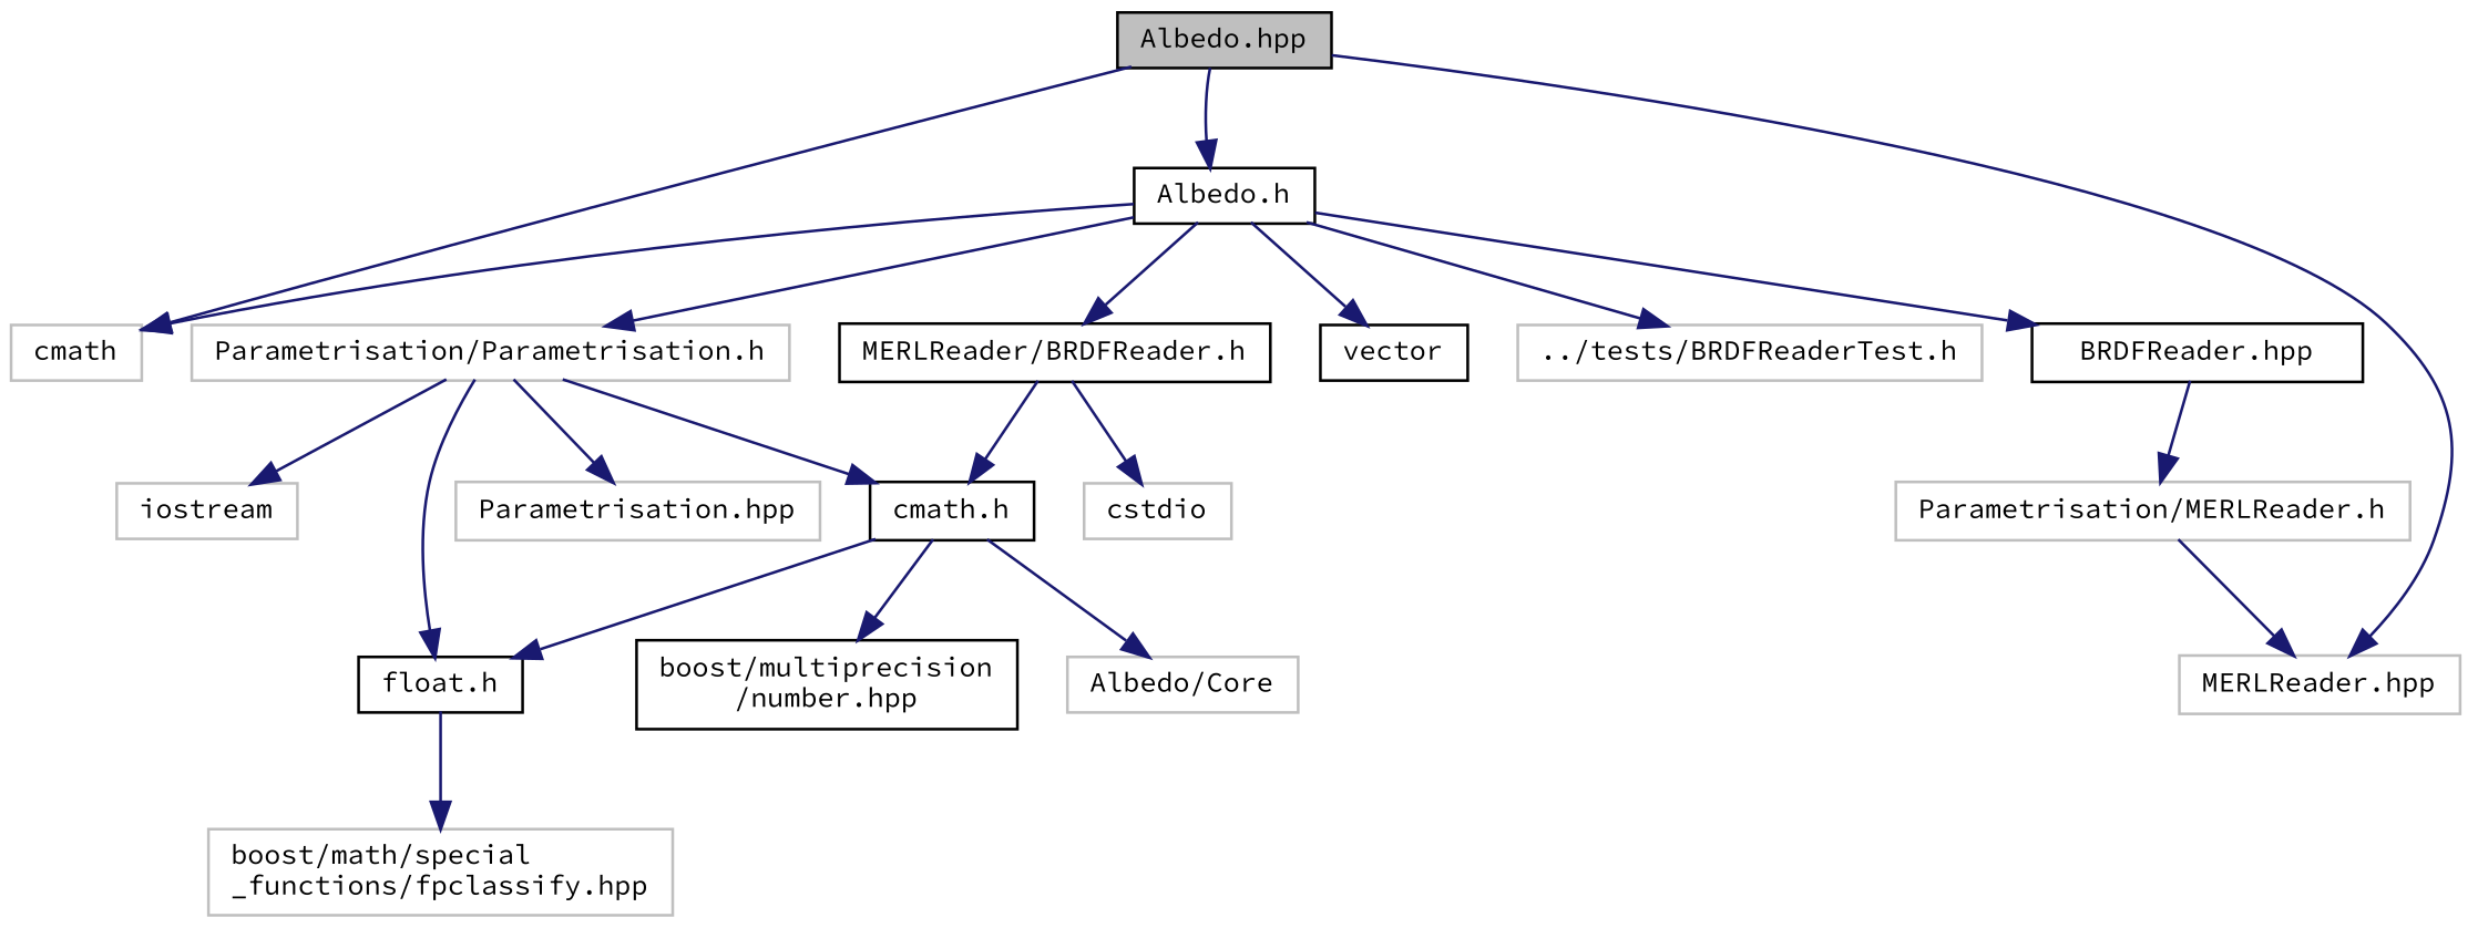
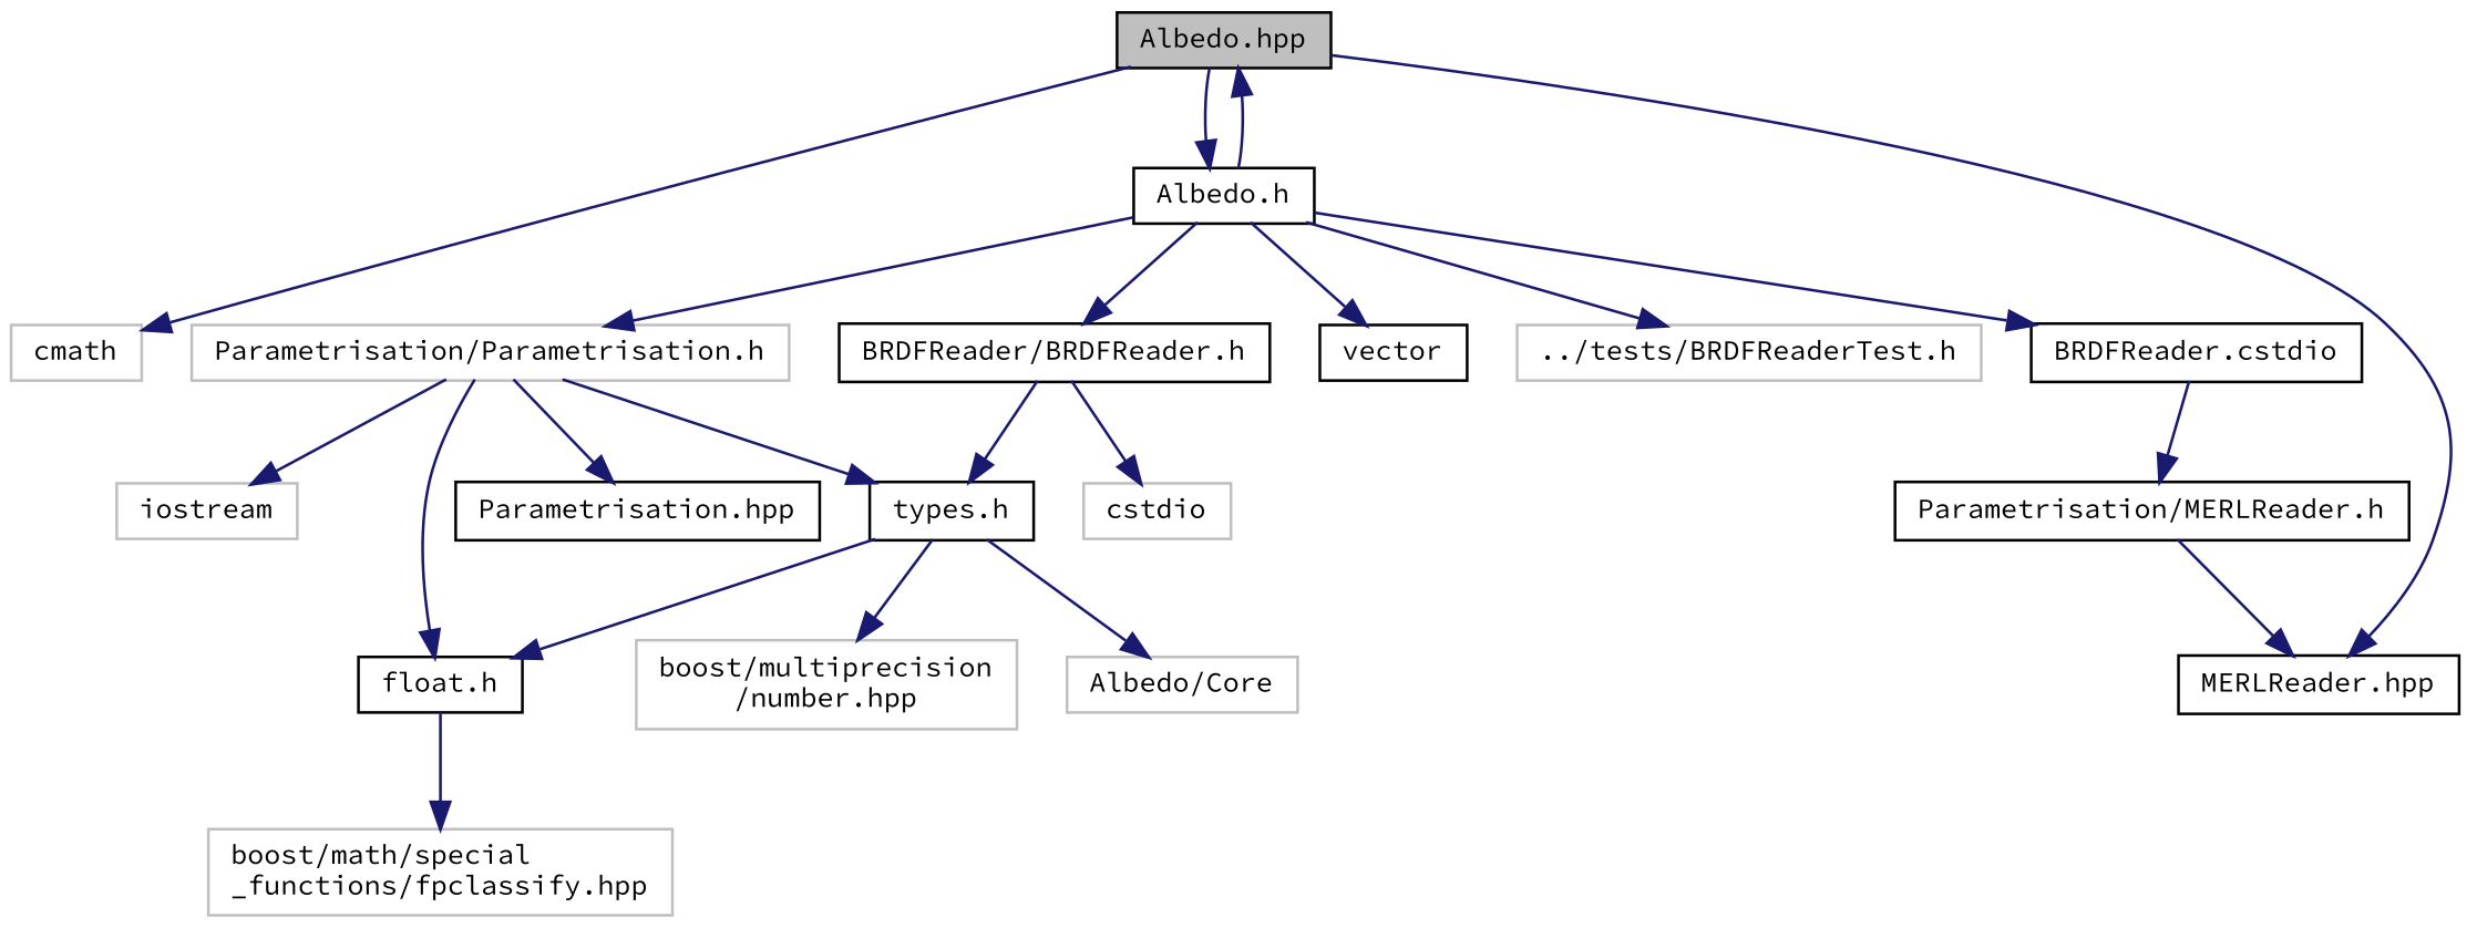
  digraph {
    fontname="Source Code Pro"
    node [color=black fillcolor=white fontname="Source Code Pro" fontsize=10 shape=record style=filled]
    edge [color=midnightblue fontname="Source Code Pro" fontsize=10 labelfontname=FreeSans labelfontsize=10 style=solid]
    n1 [fillcolor=grey75 fontcolor=black height=0.2 label="Albedo.hpp" width=0.4]
    n2 [height=0.2 label="Albedo.h" width=0.4]
    n3 [color=grey75 height=0.2 label=cmath width=0.4]
-   n4 [color=grey75 height=0.2 label="MERLReader.hpp" width=0.4]
+   n4 [height=0.2 label="MERLReader.hpp" width=0.4]
    n5 [color=grey75 height=0.2 label="Parametrisation/Parametrisation.h" width=0.4]
-   n6 [height=0.2 label="MERLReader/BRDFReader.h" width=0.4]
+   n6 [height=0.2 label="BRDFReader/BRDFReader.h" width=0.4]
    n7 [height=0.2 label=vector width=0.4]
    n8 [color=grey75 height=0.2 label="../tests/BRDFReaderTest.h" width=0.4]
-   n9 [height=0.2 label="BRDFReader.hpp" width=0.4]
-   n10 [color=grey75 height=0.2 label="Parametrisation/MERLReader.h" width=0.4]
+   n9 [height=0.2 label="BRDFReader.cstdio" width=0.4]
+   n10 [height=0.2 label="Parametrisation/MERLReader.h" width=0.4]
    n11 [color=grey75 height=0.2 label=iostream width=0.4]
-   n12 [height=0.2 label="cmath.h" width=0.4]
+   n12 [height=0.2 label="types.h" width=0.4]
    n13 [height=0.2 label="float.h" width=0.4]
-   n14 [color=grey75 height=0.2 label="Parametrisation.hpp" width=0.4]
+   n14 [height=0.2 label="Parametrisation.hpp" width=0.4]
    n15 [color=grey75 height=0.2 label=cstdio width=0.4]
-   n16 [height=0.2 label="boost/multiprecision\l/number.hpp" width=0.4]
+   n16 [color=grey75 height=0.2 label="boost/multiprecision\l/number.hpp" width=0.4]
    n17 [color=grey75 height=0.2 label="Albedo/Core" width=0.4]
    n18 [color=grey75 height=0.2 label="boost/math/special\l_functions/fpclassify.hpp" width=0.4]
    n1 -> n2
    n1 -> n3
    n1 -> n4
-   n2 -> n3
+   n2 -> n1
    n2 -> n5
    n2 -> n6
    n2 -> n7
    n2 -> n8
    n2 -> n9
    n5 -> n11
    n5 -> n12
    n5 -> n13
    n5 -> n14
    n6 -> n12
    n6 -> n15
    n9 -> n10
    n10 -> n4
    n12 -> n13
    n12 -> n16
    n12 -> n17
    n13 -> n18
  }
